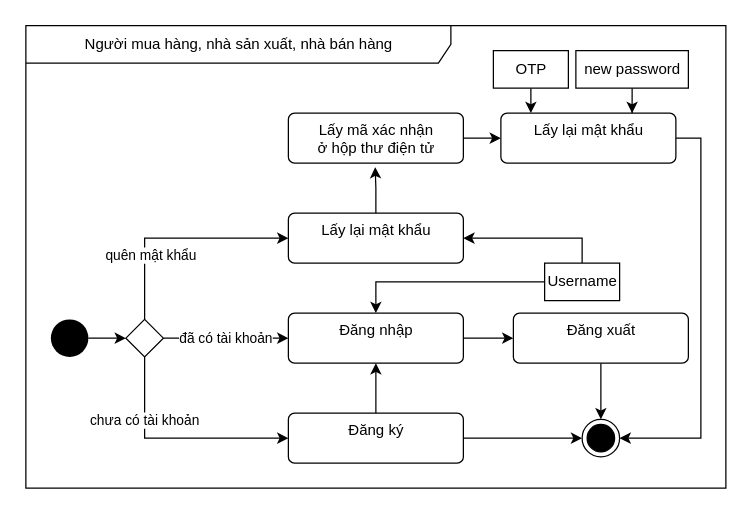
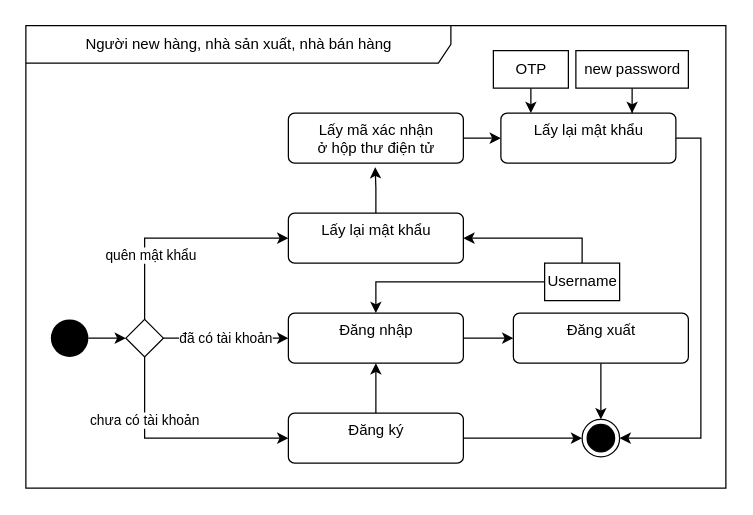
  <mxCell id="0" />
  <mxCell id="1" parent="0" />
  <mxCell id="2" style="edgeStyle=orthogonalEdgeStyle;rounded=0;orthogonalLoop=1;jettySize=auto;html=1;entryX=0;entryY=0.5;entryDx=0;entryDy=0;" parent="1" source="3" target="7" edge="1"><mxGeometry relative="1" as="geometry" /></mxCell>
  <mxCell id="3" value="" style="ellipse;fillColor=#000000;strokeColor=none;" parent="1" vertex="1"><mxGeometry x="40" y="255" width="30" height="30" as="geometry" /></mxCell>
  <mxCell id="4" value="chưa có tài khoản" style="edgeStyle=orthogonalEdgeStyle;rounded=0;orthogonalLoop=1;jettySize=auto;html=1;entryX=0;entryY=0.5;entryDx=0;entryDy=0;exitX=0.5;exitY=1;exitDx=0;exitDy=0;" parent="1" source="7" target="14" edge="1"><mxGeometry x="-0.438" relative="1" as="geometry"><mxPoint as="offset" /></mxGeometry></mxCell>
  <mxCell id="5" value="đã có tài khoản" style="edgeStyle=orthogonalEdgeStyle;rounded=0;orthogonalLoop=1;jettySize=auto;html=1;entryX=0;entryY=0.5;entryDx=0;entryDy=0;" parent="1" source="7" target="9" edge="1"><mxGeometry relative="1" as="geometry" /></mxCell>
  <mxCell id="6" value="quên mật khẩu" style="edgeStyle=orthogonalEdgeStyle;rounded=0;orthogonalLoop=1;jettySize=auto;html=1;entryX=0;entryY=0.5;entryDx=0;entryDy=0;exitX=0.5;exitY=0;exitDx=0;exitDy=0;" parent="1" source="7" target="16" edge="1"><mxGeometry x="-0.437" y="-5" relative="1" as="geometry"><mxPoint as="offset" /></mxGeometry></mxCell>
  <mxCell id="7" value="" style="rhombus;" parent="1" vertex="1"><mxGeometry x="100" y="255" width="30" height="30" as="geometry" /></mxCell>
  <mxCell id="8" style="edgeStyle=orthogonalEdgeStyle;rounded=0;orthogonalLoop=1;jettySize=auto;html=1;entryX=0;entryY=0.5;entryDx=0;entryDy=0;" parent="1" source="9" target="11" edge="1"><mxGeometry relative="1" as="geometry" /></mxCell>
  <mxCell id="9" value="Đăng nhập" style="html=1;align=center;verticalAlign=top;rounded=1;absoluteArcSize=1;arcSize=10;dashed=0;" parent="1" vertex="1"><mxGeometry x="230" y="250" width="140" height="40" as="geometry" /></mxCell>
  <mxCell id="10" style="edgeStyle=orthogonalEdgeStyle;rounded=0;orthogonalLoop=1;jettySize=auto;html=1;entryX=0.5;entryY=0;entryDx=0;entryDy=0;" parent="1" source="11" target="28" edge="1"><mxGeometry relative="1" as="geometry" /></mxCell>
  <mxCell id="11" value="Đăng xuất" style="html=1;align=center;verticalAlign=top;rounded=1;absoluteArcSize=1;arcSize=10;dashed=0;" parent="1" vertex="1"><mxGeometry x="410" y="250" width="140" height="40" as="geometry" /></mxCell>
  <mxCell id="12" style="edgeStyle=orthogonalEdgeStyle;rounded=0;orthogonalLoop=1;jettySize=auto;html=1;entryX=0.5;entryY=1;entryDx=0;entryDy=0;" parent="1" source="14" target="9" edge="1"><mxGeometry relative="1" as="geometry" /></mxCell>
  <mxCell id="13" style="edgeStyle=orthogonalEdgeStyle;rounded=0;orthogonalLoop=1;jettySize=auto;html=1;entryX=0;entryY=0.5;entryDx=0;entryDy=0;" parent="1" source="14" target="28" edge="1"><mxGeometry relative="1" as="geometry" /></mxCell>
  <mxCell id="14" value="Đăng ký" style="html=1;align=center;verticalAlign=top;rounded=1;absoluteArcSize=1;arcSize=10;dashed=0;" parent="1" vertex="1"><mxGeometry x="230" y="330" width="140" height="40" as="geometry" /></mxCell>
  <mxCell id="15" style="edgeStyle=orthogonalEdgeStyle;rounded=0;orthogonalLoop=1;jettySize=auto;html=1;entryX=0.496;entryY=1.08;entryDx=0;entryDy=0;entryPerimeter=0;" parent="1" source="16" target="18" edge="1"><mxGeometry relative="1" as="geometry" /></mxCell>
  <mxCell id="16" value="Lấy lại mật khẩu" style="html=1;align=center;verticalAlign=top;rounded=1;absoluteArcSize=1;arcSize=10;dashed=0;" parent="1" vertex="1"><mxGeometry x="230" y="170" width="140" height="40" as="geometry" /></mxCell>
  <mxCell id="17" style="edgeStyle=orthogonalEdgeStyle;rounded=0;orthogonalLoop=1;jettySize=auto;html=1;entryX=0;entryY=0.5;entryDx=0;entryDy=0;" parent="1" source="18" target="23" edge="1"><mxGeometry relative="1" as="geometry" /></mxCell>
  <mxCell id="18" value="Lấy mã xác nhận&lt;br&gt;ở hộp thư điện tử" style="html=1;align=center;verticalAlign=top;rounded=1;absoluteArcSize=1;arcSize=10;dashed=0;" parent="1" vertex="1"><mxGeometry x="230" y="90" width="140" height="40" as="geometry" /></mxCell>
  <mxCell id="19" style="edgeStyle=orthogonalEdgeStyle;rounded=0;orthogonalLoop=1;jettySize=auto;html=1;entryX=1;entryY=0.5;entryDx=0;entryDy=0;exitX=0.5;exitY=0;exitDx=0;exitDy=0;" parent="1" source="21" target="16" edge="1"><mxGeometry relative="1" as="geometry" /></mxCell>
  <mxCell id="20" style="edgeStyle=orthogonalEdgeStyle;rounded=0;orthogonalLoop=1;jettySize=auto;html=1;entryX=0.5;entryY=0;entryDx=0;entryDy=0;" parent="1" source="21" target="9" edge="1"><mxGeometry relative="1" as="geometry" /></mxCell>
  <mxCell id="21" value="Username" style="text;html=1;align=center;verticalAlign=middle;dashed=0;fillColor=#ffffff;strokeColor=#000000;" parent="1" vertex="1"><mxGeometry x="435" y="210" width="60" height="30" as="geometry" /></mxCell>
  <mxCell id="22" style="edgeStyle=orthogonalEdgeStyle;rounded=0;orthogonalLoop=1;jettySize=auto;html=1;entryX=1;entryY=0.5;entryDx=0;entryDy=0;exitX=1;exitY=0.5;exitDx=0;exitDy=0;" parent="1" source="23" target="28" edge="1"><mxGeometry relative="1" as="geometry" /></mxCell>
  <mxCell id="23" value="Lấy lại mật khẩu" style="html=1;align=center;verticalAlign=top;rounded=1;absoluteArcSize=1;arcSize=10;dashed=0;" parent="1" vertex="1"><mxGeometry x="400" y="90" width="140" height="40" as="geometry" /></mxCell>
  <mxCell id="24" value="" style="edgeStyle=orthogonalEdgeStyle;rounded=0;orthogonalLoop=1;jettySize=auto;html=1;entryX=0.176;entryY=-0.013;entryDx=0;entryDy=0;entryPerimeter=0;" parent="1" source="25" target="23" edge="1"><mxGeometry relative="1" as="geometry" /></mxCell>
  <mxCell id="25" value="OTP" style="text;html=1;align=center;verticalAlign=middle;dashed=0;fillColor=#ffffff;strokeColor=#000000;" parent="1" vertex="1"><mxGeometry x="394" y="40" width="60" height="30" as="geometry" /></mxCell>
  <mxCell id="26" style="edgeStyle=orthogonalEdgeStyle;rounded=0;orthogonalLoop=1;jettySize=auto;html=1;entryX=0.75;entryY=0;entryDx=0;entryDy=0;" parent="1" source="27" target="23" edge="1"><mxGeometry relative="1" as="geometry" /></mxCell>
  <mxCell id="27" value="new password" style="text;html=1;align=center;verticalAlign=middle;dashed=0;fillColor=#ffffff;strokeColor=#000000;" parent="1" vertex="1"><mxGeometry x="460" y="40" width="90" height="30" as="geometry" /></mxCell>
  <mxCell id="28" value="" style="ellipse;html=1;shape=endState;fillColor=#000000;strokeColor=#000000;" parent="1" vertex="1"><mxGeometry x="465" y="335" width="30" height="30" as="geometry" /></mxCell>
- <mxCell id="29" value="Người mua hàng, nhà sản xuất, nhà bán hàng" style="shape=umlFrame;tabPosition=left;html=1;boundedLbl=1;labelInHeader=1;width=340;height=30;" vertex="1" parent="1"><mxGeometry x="20" y="20" width="560" height="370" as="geometry" /></mxCell>
+ <mxCell id="29" value="Người new hàng, nhà sản xuất, nhà bán hàng" style="shape=umlFrame;tabPosition=left;html=1;boundedLbl=1;labelInHeader=1;width=340;height=30;" vertex="1" parent="1"><mxGeometry x="20" y="20" width="560" height="370" as="geometry" /></mxCell>
